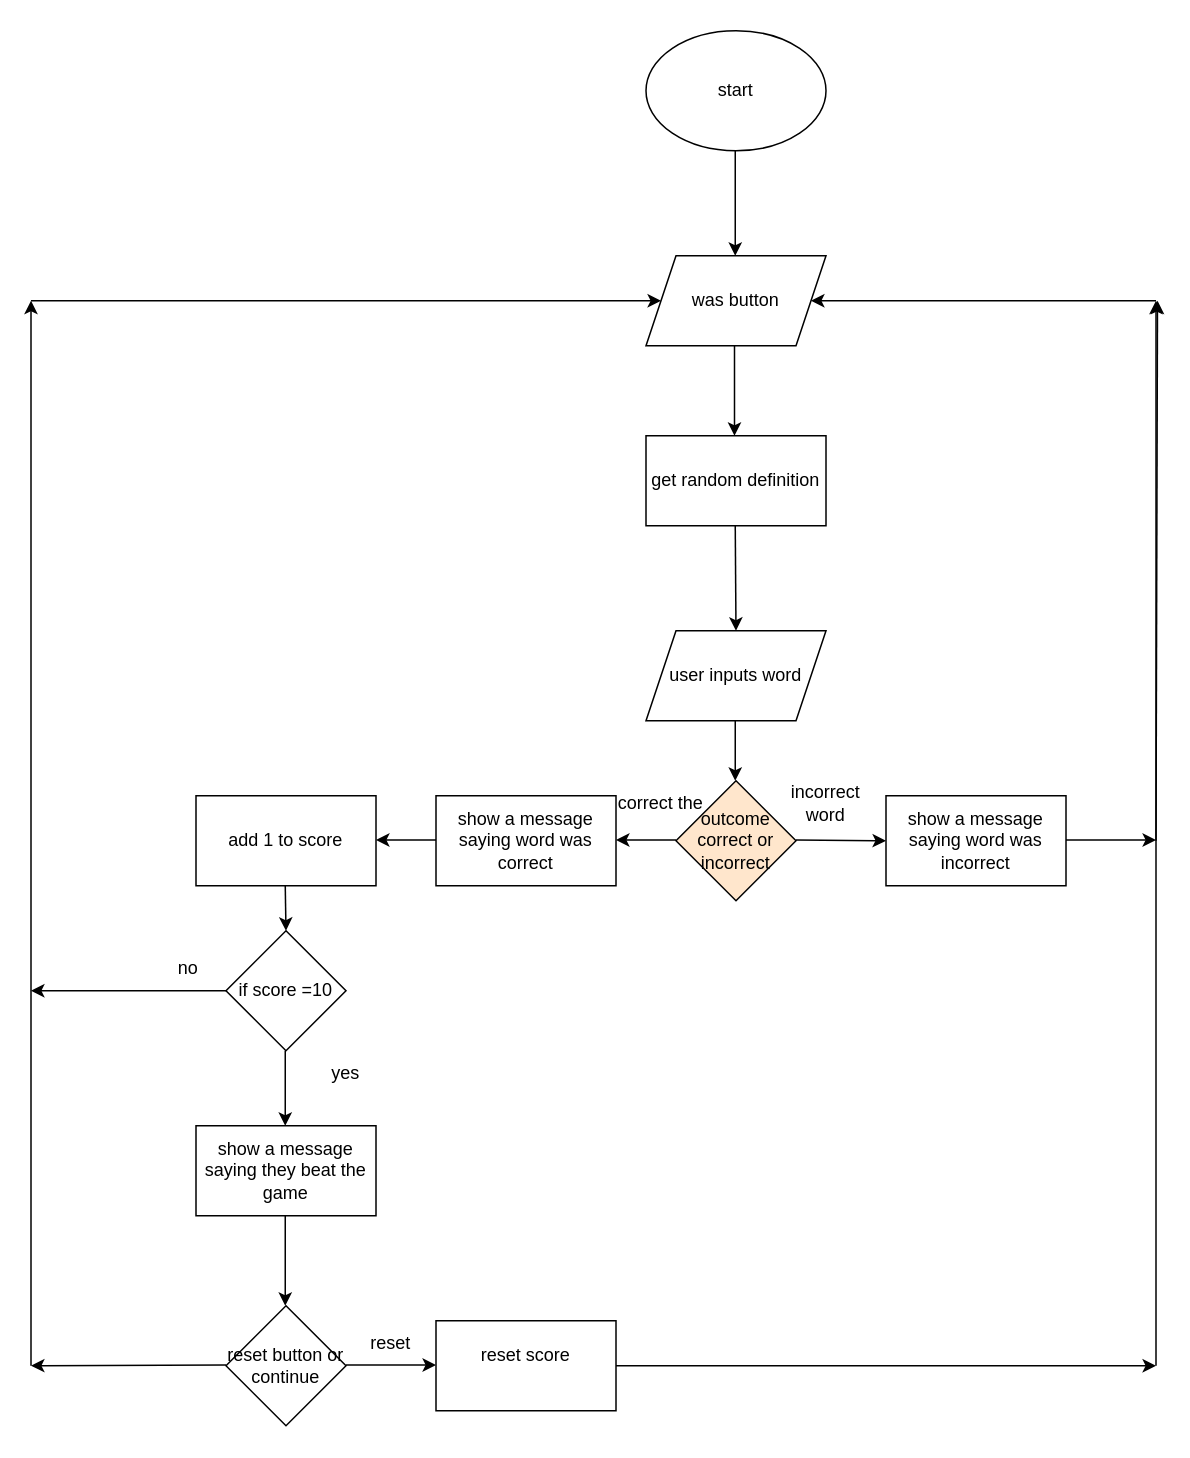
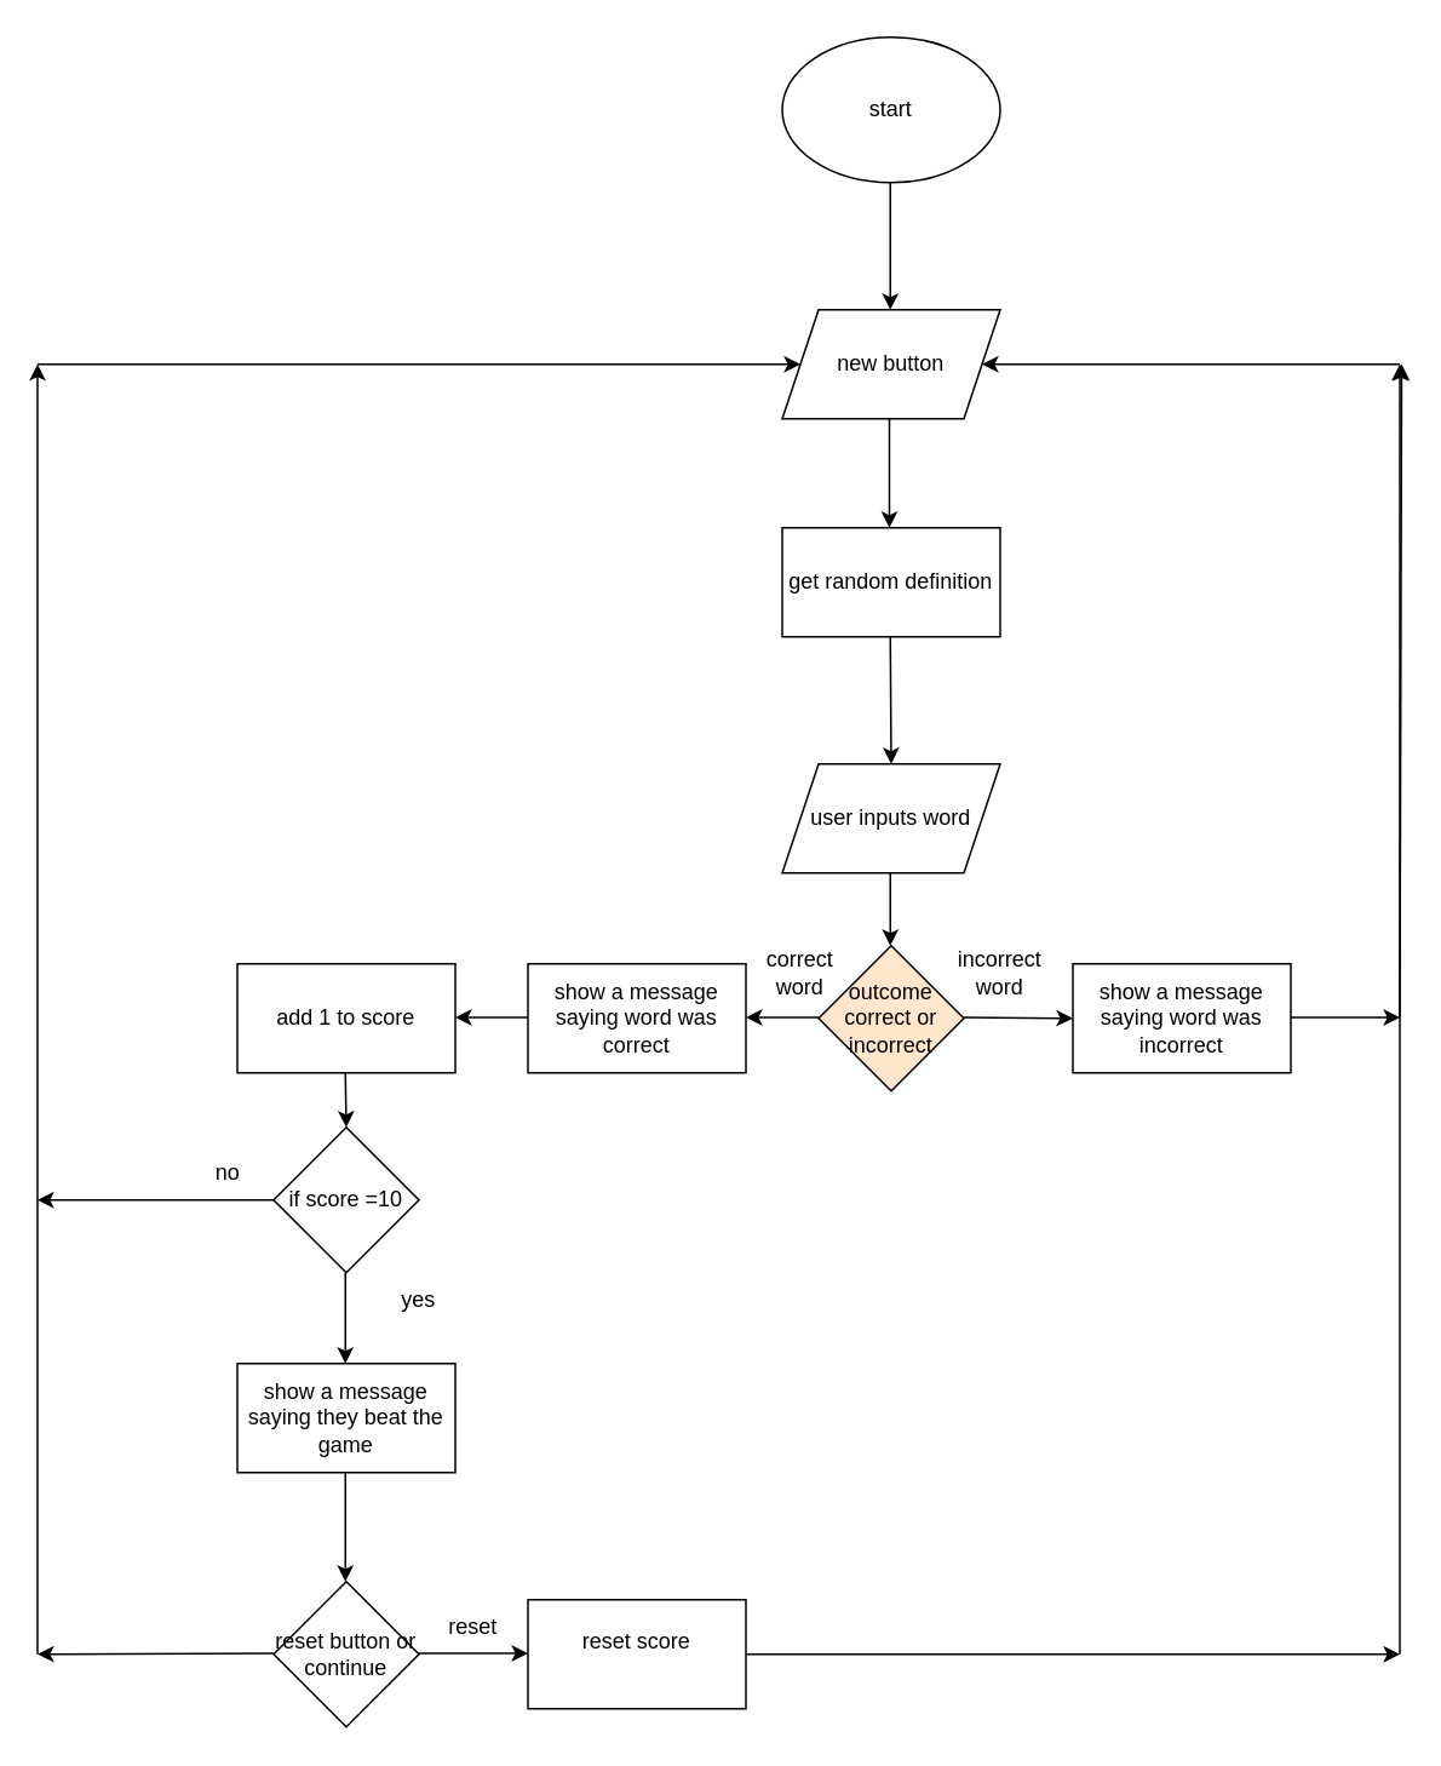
  <mxCell id="0" />
  <mxCell id="1" parent="0" />
  <mxCell id="2" value="start" style="ellipse;whiteSpace=wrap;html=1;" vertex="1" parent="1"><mxGeometry x="430" y="20" width="120" height="80" as="geometry" /></mxCell>
  <mxCell id="3" value="" style="endArrow=classic;html=1;rounded=0;" edge="1" parent="1"><mxGeometry width="50" height="50" relative="1" as="geometry"><mxPoint x="489.5" y="100" as="sourcePoint" /><mxPoint x="489.5" y="170" as="targetPoint" /></mxGeometry></mxCell>
  <mxCell id="4" value="get random definition " style="rounded=0;whiteSpace=wrap;html=1;" vertex="1" parent="1"><mxGeometry x="430" y="290" width="120" height="60" as="geometry" /></mxCell>
  <mxCell id="5" value="" style="endArrow=classic;html=1;rounded=0;" edge="1" parent="1"><mxGeometry width="50" height="50" relative="1" as="geometry"><mxPoint x="489.5" y="350" as="sourcePoint" /><mxPoint x="490" y="420" as="targetPoint" /></mxGeometry></mxCell>
  <mxCell id="6" value="user inputs word " style="shape=parallelogram;perimeter=parallelogramPerimeter;whiteSpace=wrap;html=1;fixedSize=1;" vertex="1" parent="1"><mxGeometry x="430" y="420" width="120" height="60" as="geometry" /></mxCell>
  <mxCell id="7" value="outcome correct or incorrect" style="rhombus;whiteSpace=wrap;html=1;fillColor=#ffe6cc;" vertex="1" parent="1"><mxGeometry x="450" y="520" width="80" height="80" as="geometry" /></mxCell>
  <mxCell id="8" value="" style="endArrow=classic;html=1;rounded=0;" edge="1" parent="1"><mxGeometry width="50" height="50" relative="1" as="geometry"><mxPoint x="489.5" y="480" as="sourcePoint" /><mxPoint x="489.5" y="520" as="targetPoint" /></mxGeometry></mxCell>
  <mxCell id="9" value="" style="endArrow=classic;html=1;rounded=0;" edge="1" parent="1"><mxGeometry width="50" height="50" relative="1" as="geometry"><mxPoint x="450" y="559.5" as="sourcePoint" /><mxPoint x="410" y="559.5" as="targetPoint" /></mxGeometry></mxCell>
- <mxCell id="10" value="correct the" style="text;html=1;strokeColor=none;fillColor=none;align=center;verticalAlign=middle;whiteSpace=wrap;rounded=0;" vertex="1" parent="1"><mxGeometry x="410" y="520" width="60" height="30" as="geometry" /></mxCell>
+ <mxCell id="10" value="correct word" style="text;html=1;strokeColor=none;fillColor=none;align=center;verticalAlign=middle;whiteSpace=wrap;rounded=0;" vertex="1" parent="1"><mxGeometry x="410" y="520" width="60" height="30" as="geometry" /></mxCell>
  <mxCell id="11" value="incorrect word" style="text;html=1;strokeColor=none;fillColor=none;align=center;verticalAlign=middle;whiteSpace=wrap;rounded=0;" vertex="1" parent="1"><mxGeometry x="520" y="520" width="60" height="30" as="geometry" /></mxCell>
  <mxCell id="12" value="" style="endArrow=classic;html=1;rounded=0;" edge="1" parent="1"><mxGeometry width="50" height="50" relative="1" as="geometry"><mxPoint x="530" y="559.5" as="sourcePoint" /><mxPoint x="590" y="560" as="targetPoint" /></mxGeometry></mxCell>
  <mxCell id="13" value="show a message saying word was incorrect" style="rounded=0;whiteSpace=wrap;html=1;" vertex="1" parent="1"><mxGeometry x="590" y="530" width="120" height="60" as="geometry" /></mxCell>
  <mxCell id="14" value="" style="endArrow=classic;html=1;rounded=0;" edge="1" parent="1"><mxGeometry width="50" height="50" relative="1" as="geometry"><mxPoint x="710" y="559.5" as="sourcePoint" /><mxPoint x="770" y="559.5" as="targetPoint" /></mxGeometry></mxCell>
  <mxCell id="15" value="" style="endArrow=classic;html=1;rounded=0;" edge="1" parent="1"><mxGeometry width="50" height="50" relative="1" as="geometry"><mxPoint x="770" y="560" as="sourcePoint" /><mxPoint x="771" y="200" as="targetPoint" /></mxGeometry></mxCell>
  <mxCell id="16" value="" style="endArrow=classic;html=1;rounded=0;entryX=1;entryY=0.5;entryDx=0;entryDy=0;" edge="1" parent="1" target="35"><mxGeometry width="50" height="50" relative="1" as="geometry"><mxPoint x="770" y="200" as="sourcePoint" /><mxPoint x="720" y="460" as="targetPoint" /><Array as="points" /></mxGeometry></mxCell>
  <mxCell id="17" value="show a message saying word was correct" style="rounded=0;whiteSpace=wrap;html=1;" vertex="1" parent="1"><mxGeometry x="290" y="530" width="120" height="60" as="geometry" /></mxCell>
  <mxCell id="18" value="" style="endArrow=classic;html=1;rounded=0;" edge="1" parent="1"><mxGeometry width="50" height="50" relative="1" as="geometry"><mxPoint x="290" y="559.5" as="sourcePoint" /><mxPoint x="250" y="559.5" as="targetPoint" /></mxGeometry></mxCell>
  <mxCell id="19" value="add 1 to score" style="rounded=0;whiteSpace=wrap;html=1;" vertex="1" parent="1"><mxGeometry x="130" y="530" width="120" height="60" as="geometry" /></mxCell>
  <mxCell id="20" value="if score =10 " style="rhombus;whiteSpace=wrap;html=1;" vertex="1" parent="1"><mxGeometry x="150" y="620" width="80" height="80" as="geometry" /></mxCell>
  <mxCell id="21" value="show a message saying they beat the game " style="rounded=0;whiteSpace=wrap;html=1;" vertex="1" parent="1"><mxGeometry x="130" y="750" width="120" height="60" as="geometry" /></mxCell>
  <mxCell id="22" value="" style="endArrow=classic;html=1;rounded=0;" edge="1" parent="1"><mxGeometry width="50" height="50" relative="1" as="geometry"><mxPoint x="189.5" y="590" as="sourcePoint" /><mxPoint x="190" y="620" as="targetPoint" /></mxGeometry></mxCell>
  <mxCell id="23" value="" style="endArrow=classic;html=1;rounded=0;" edge="1" parent="1"><mxGeometry width="50" height="50" relative="1" as="geometry"><mxPoint x="150" y="660" as="sourcePoint" /><mxPoint y="660" as="targetPoint" x="20" /></mxGeometry></mxCell>
  <mxCell id="24" value="no" style="text;html=1;strokeColor=none;fillColor=none;align=center;verticalAlign=middle;whiteSpace=wrap;rounded=0;" vertex="1" parent="1"><mxGeometry x="110" y="630" width="30" height="30" as="geometry" /></mxCell>
  <mxCell id="25" value="" style="endArrow=classic;html=1;rounded=0;" edge="1" parent="1"><mxGeometry width="50" height="50" relative="1" as="geometry"><mxPoint y="910" as="sourcePoint" x="20" /><mxPoint y="200" as="targetPoint" x="20" /></mxGeometry></mxCell>
  <mxCell id="26" value="" style="endArrow=classic;html=1;rounded=0;entryX=0;entryY=0.5;entryDx=0;entryDy=0;" edge="1" parent="1" target="35"><mxGeometry width="50" height="50" relative="1" as="geometry"><mxPoint y="200" as="sourcePoint" x="20" /><mxPoint x="170" y="480" as="targetPoint" /></mxGeometry></mxCell>
  <mxCell id="27" value="" style="endArrow=classic;html=1;rounded=0;" edge="1" parent="1"><mxGeometry width="50" height="50" relative="1" as="geometry"><mxPoint x="189.5" y="700" as="sourcePoint" /><mxPoint x="189.5" y="750" as="targetPoint" /></mxGeometry></mxCell>
  <mxCell id="28" value="yes" style="text;html=1;strokeColor=none;fillColor=none;align=center;verticalAlign=middle;whiteSpace=wrap;rounded=0;" vertex="1" parent="1"><mxGeometry x="200" y="700" width="60" height="30" as="geometry" /></mxCell>
  <mxCell id="29" value="reset button or continue" style="rhombus;whiteSpace=wrap;html=1;" vertex="1" parent="1"><mxGeometry x="150" y="870" width="80" height="80" as="geometry" /></mxCell>
  <mxCell id="30" value="" style="endArrow=classic;html=1;rounded=0;" edge="1" parent="1"><mxGeometry width="50" height="50" relative="1" as="geometry"><mxPoint x="189.5" y="810" as="sourcePoint" /><mxPoint x="189.5" y="870" as="targetPoint" /></mxGeometry></mxCell>
  <mxCell id="31" value="" style="endArrow=classic;html=1;rounded=0;" edge="1" parent="1"><mxGeometry width="50" height="50" relative="1" as="geometry"><mxPoint x="150" y="909.5" as="sourcePoint" /><mxPoint y="910" as="targetPoint" x="20" /></mxGeometry></mxCell>
  <mxCell id="32" value="" style="endArrow=classic;html=1;rounded=0;" edge="1" parent="1"><mxGeometry width="50" height="50" relative="1" as="geometry"><mxPoint x="230" y="909.5" as="sourcePoint" /><mxPoint x="290" y="909.5" as="targetPoint" /></mxGeometry></mxCell>
  <mxCell id="33" value="reset" style="text;html=1;strokeColor=none;fillColor=none;align=center;verticalAlign=middle;whiteSpace=wrap;rounded=0;" vertex="1" parent="1"><mxGeometry x="230" y="880" width="60" height="30" as="geometry" /></mxCell>
  <mxCell id="34" value="&lt;div&gt;reset score&lt;/div&gt;&lt;div&gt;&lt;br&gt;&lt;/div&gt;" style="rounded=0;whiteSpace=wrap;html=1;" vertex="1" parent="1"><mxGeometry x="290" y="880" width="120" height="60" as="geometry" /></mxCell>
- <mxCell id="35" value="was button" style="shape=parallelogram;perimeter=parallelogramPerimeter;whiteSpace=wrap;html=1;fixedSize=1;" vertex="1" parent="1"><mxGeometry x="430" y="170" width="120" height="60" as="geometry" /></mxCell>
+ <mxCell id="35" value="new button" style="shape=parallelogram;perimeter=parallelogramPerimeter;whiteSpace=wrap;html=1;fixedSize=1;" vertex="1" parent="1"><mxGeometry x="430" y="170" width="120" height="60" as="geometry" /></mxCell>
  <mxCell id="36" value="" style="endArrow=classic;html=1;rounded=0;" edge="1" parent="1"><mxGeometry width="50" height="50" relative="1" as="geometry"><mxPoint x="489" y="230" as="sourcePoint" /><mxPoint x="489" y="290" as="targetPoint" /></mxGeometry></mxCell>
  <mxCell id="37" value="" style="endArrow=classic;html=1;rounded=0;" edge="1" parent="1"><mxGeometry width="50" height="50" relative="1" as="geometry"><mxPoint x="410" y="910" as="sourcePoint" /><mxPoint x="770" y="910" as="targetPoint" /></mxGeometry></mxCell>
  <mxCell id="38" value="" style="endArrow=classic;html=1;rounded=0;" edge="1" parent="1"><mxGeometry width="50" height="50" relative="1" as="geometry"><mxPoint x="770" y="910" as="sourcePoint" /><mxPoint x="770" y="200" as="targetPoint" /></mxGeometry></mxCell>
